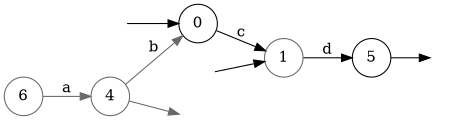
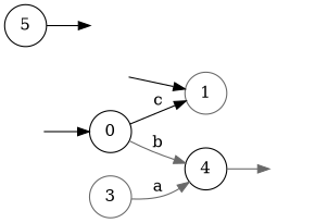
  digraph {
    rankdir=LR
    vcsn_context="lal_char(abcd)_b"
    node [shape=circle]
    I0 [height=0 shape=none style=invis width=0]
    I1 [height=0 shape=none style=invis width=0]
    F2 [height=0 shape=none style=invis width=0]
    F4 [height=0 shape=none style=invis width=0]
    0
    1 [color=DimGray]
    n7 [label=5]
-   3 [color=DimGray label=6]
-   4 [color=DimGray]
+   3 [color=DimGray]
+   4 [color=black]
    subgraph sub_1 {
      I0
      I1
      F2
      F4
    }
    subgraph sub_2 {
      0
      1
      n7
      3
      4
    }
    I0 -> 0
    I1 -> 1
    0 -> 1 [label=c]
-   1 -> n7 [label=d]
    n7 -> F2
    3 -> 4 [color=DimGray label=a]
    4 -> F4 [color=DimGray]
-   4 -> 0 [color=DimGray label=b]
+   0 -> 4 [color=DimGray label=b]
  }
